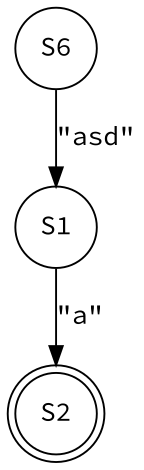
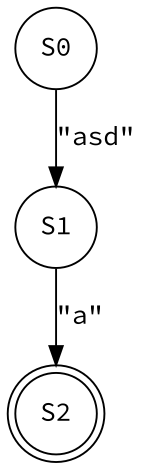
  digraph {
    rankdir=TB
    fontname="Source Code Pro"
    node [shape=circle fontname="Source Code Pro"]
    edge [fontname="Source Code Pro"]
-   S0 [label=S6]
+   S0
    S1
    S2 [shape=doublecircle]
    S0 -> S1 [label="\"asd\""]
    S1 -> S2 [label="\"a\""]
  }
